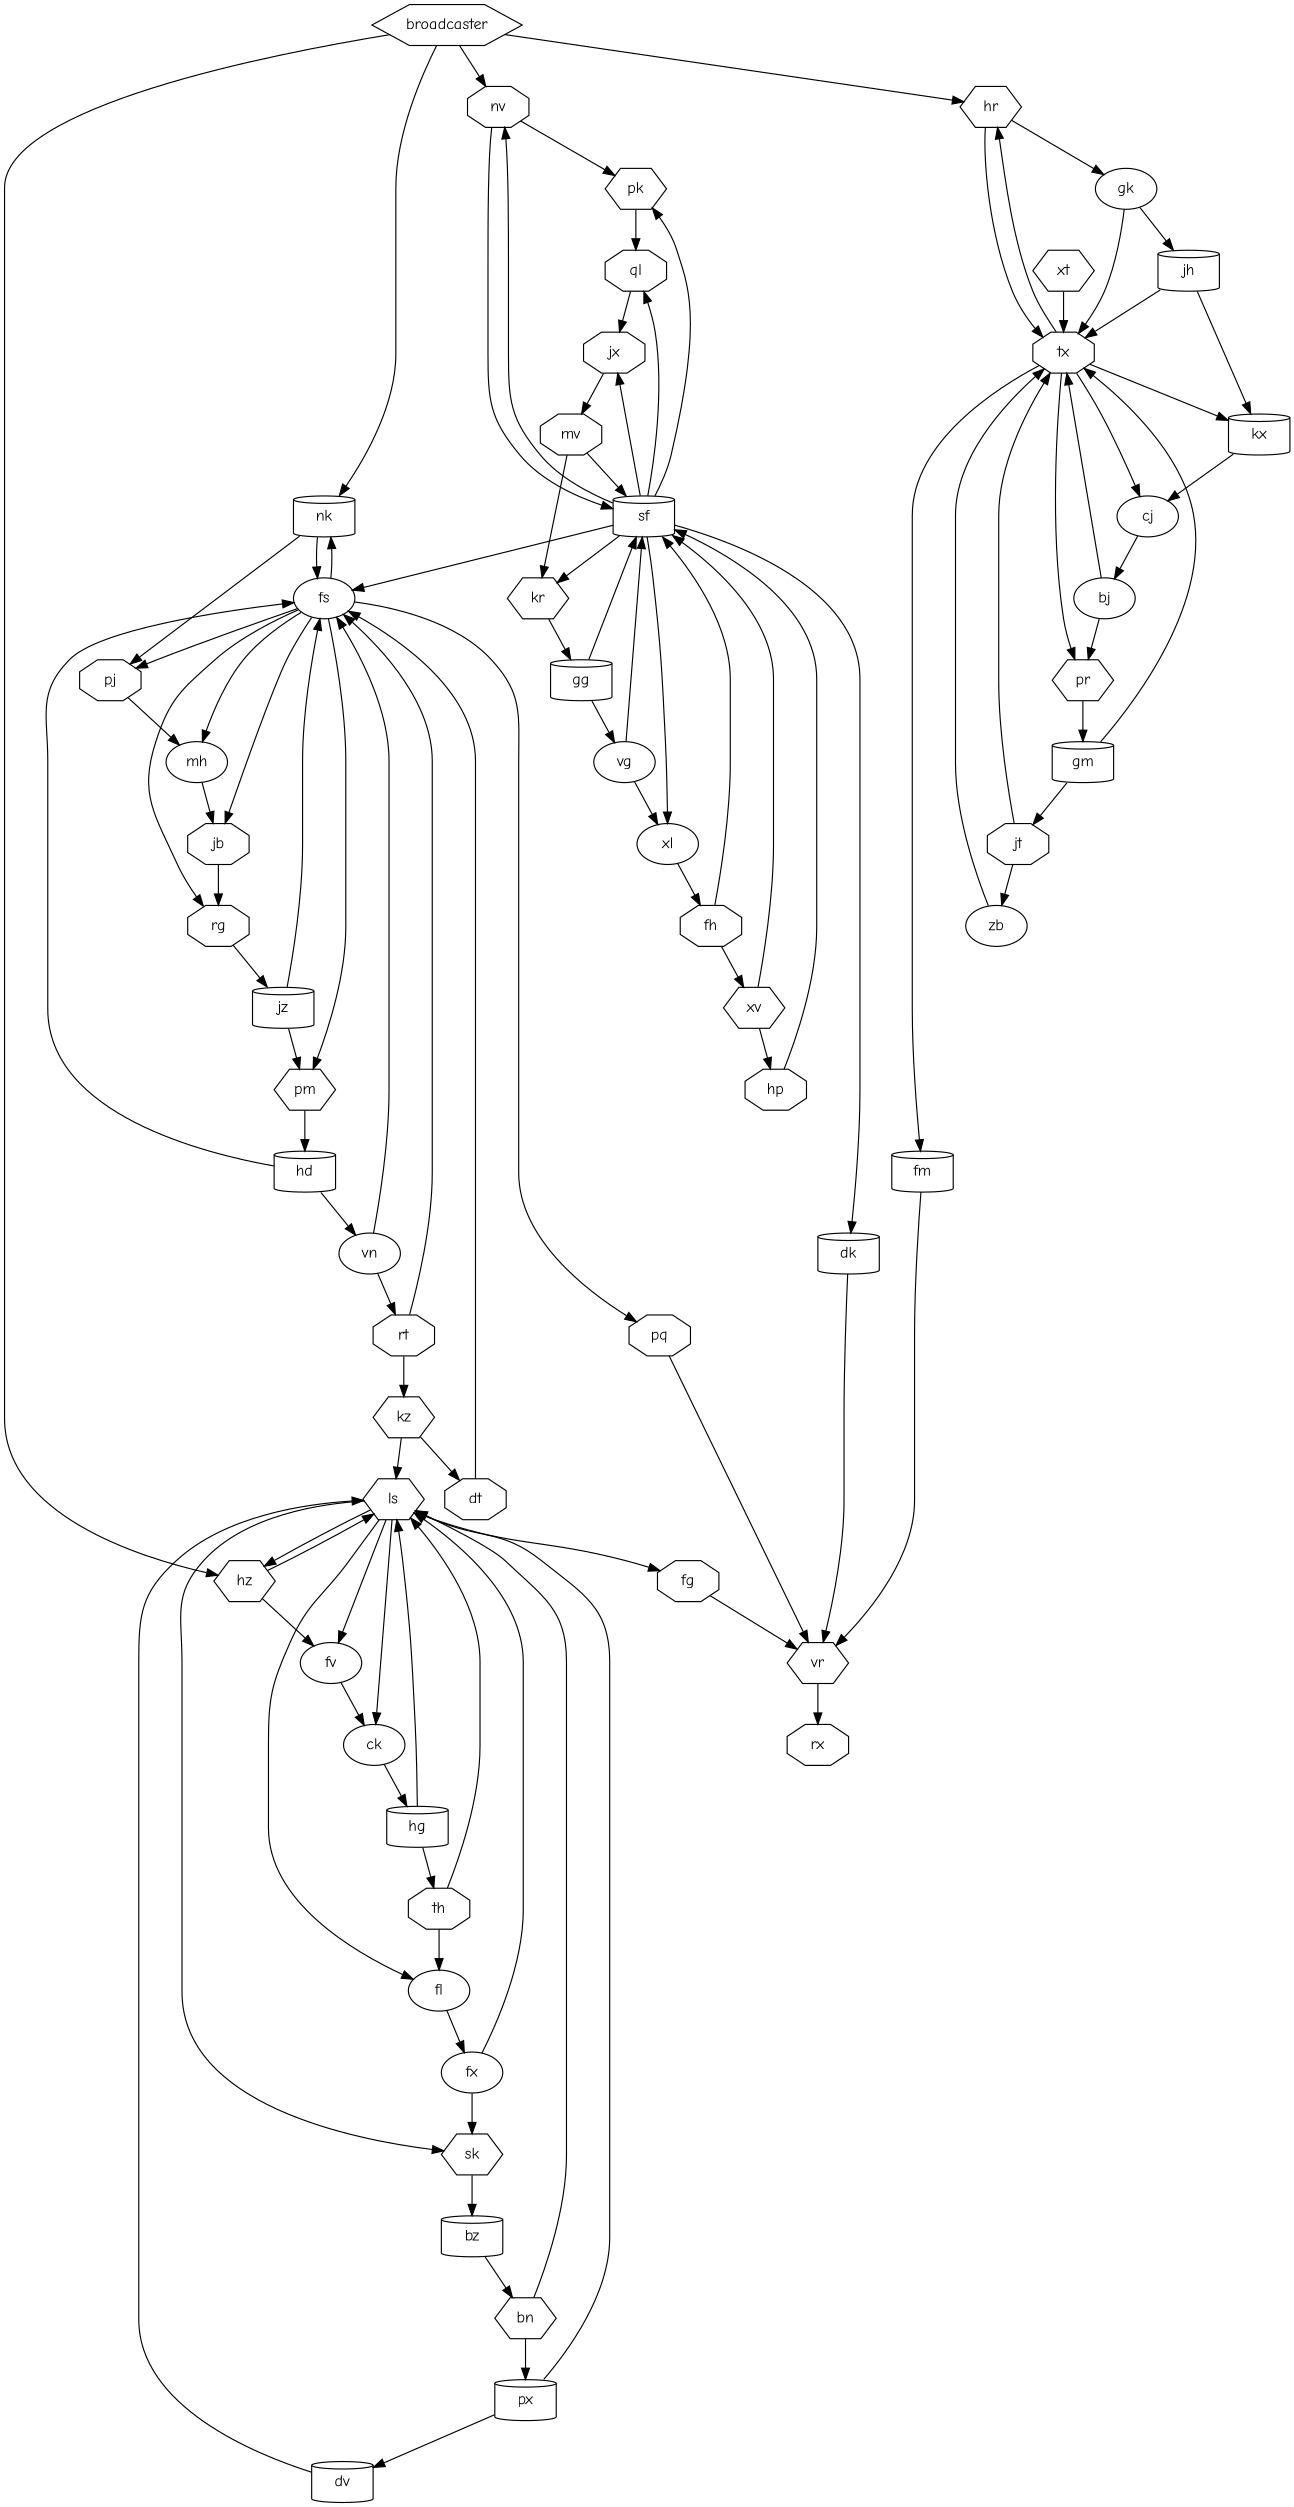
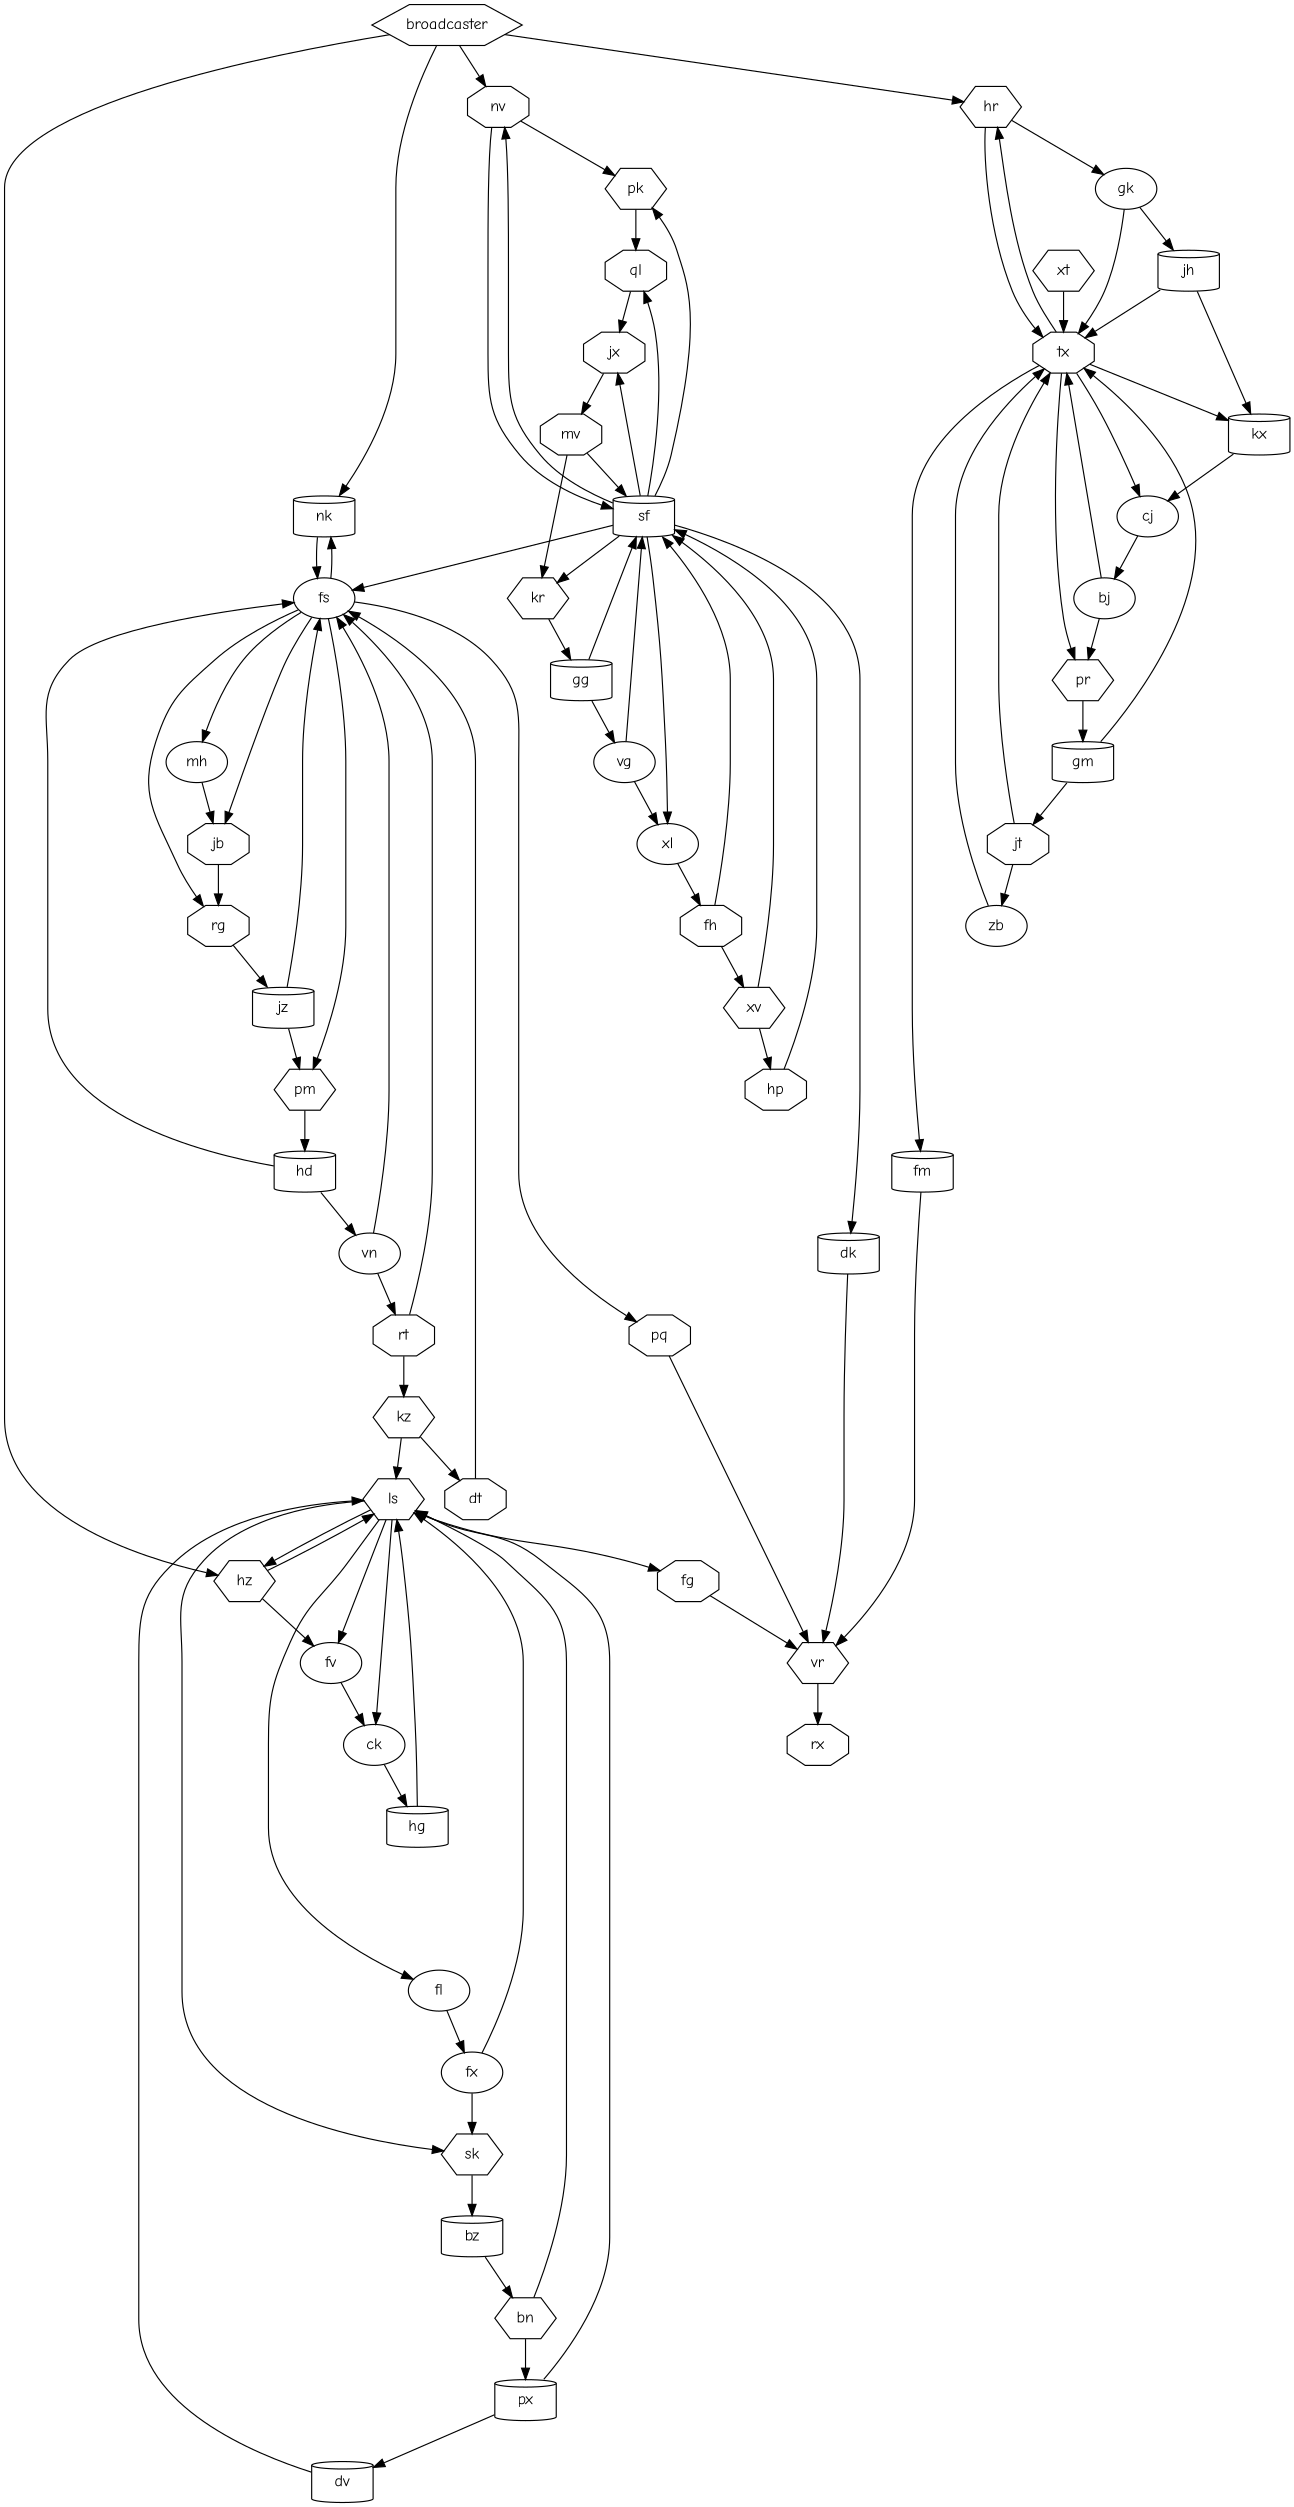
  digraph {
    fontname="Comic Neue"
    node [fontname="Comic Neue" shape=octagon]
    edge [fontname="Comic Neue"]
    ls [shape=hexagon]
    sk [shape=hexagon]
    fl [shape=ellipse]
    hz [shape=hexagon]
    ck [shape=ellipse]
    fg
    fv [shape=ellipse]
    bz [shape=cylinder]
    fx [shape=ellipse]
    hg [shape=cylinder]
    vr [shape=hexagon]
    px [shape=cylinder]
    dv [shape=cylinder]
    pr [shape=hexagon]
    tx
    cj [shape=ellipse]
    kx [shape=cylinder]
    hr [shape=hexagon]
    fm [shape=cylinder]
    xt [shape=hexagon]
    hd [shape=cylinder]
    fs [shape=ellipse]
    vn [shape=ellipse]
    mh [shape=ellipse]
    jb
    pm [shape=hexagon]
    pq
    rg
-   pj
    nk [shape=cylinder]
    rt
    pk [shape=hexagon]
    ql
    jx
    bj [shape=ellipse]
    gm [shape=cylinder]
    vg [shape=ellipse]
    xl [shape=ellipse]
    sf [shape=cylinder]
    fh
    kr [shape=hexagon]
    dk [shape=cylinder]
    nv
    bn [shape=hexagon]
-   th
    jt
    xv [shape=hexagon]
    hp
    jh [shape=cylinder]
    jz [shape=cylinder]
    gk [shape=ellipse]
    mv
    zb [shape=ellipse]
    dt
    gg [shape=cylinder]
    rx
    kz [shape=hexagon]
    broadcaster [shape=hexagon]
    ls -> sk
    ls -> fl
    ls -> hz
    ls -> ck
    ls -> fg
    ls -> fv
    sk -> bz
    fl -> fx
    hz -> ls
    hz -> fv
    ck -> hg
    fg -> vr
    fv -> ck
    bz -> bn
    fx -> ls
    fx -> sk
    hg -> ls
-   hg -> th
    vr -> rx
    px -> ls
    px -> dv
    dv -> ls
    pr -> gm
    tx -> pr
    tx -> cj
    tx -> kx
    tx -> hr
    tx -> fm
    cj -> bj
    kx -> cj
    hr -> tx
    hr -> gk
    fm -> vr
    xt -> tx
    hd -> fs
    hd -> vn
    fs -> mh
    fs -> jb
    fs -> pm
    fs -> pq
    fs -> rg
-   fs -> pj
    fs -> nk
    vn -> fs
    vn -> rt
    mh -> jb
    jb -> rg
    pm -> hd
    pq -> vr
    rg -> jz
-   pj -> mh
    nk -> fs
-   nk -> pj
    rt -> fs
    rt -> kz
    pk -> ql
    ql -> jx
    jx -> mv
    bj -> pr
    bj -> tx
    gm -> tx
    gm -> jt
    vg -> xl
    vg -> sf
    xl -> fh
    sf -> fs
    sf -> pk
    sf -> ql
    sf -> jx
    sf -> xl
    sf -> kr
    sf -> dk
    sf -> nv
    fh -> sf
    fh -> xv
    kr -> gg
    dk -> vr
    nv -> pk
    nv -> sf
    bn -> ls
    bn -> px
-   th -> ls
-   th -> fl
    jt -> tx
    jt -> zb
    xv -> sf
    xv -> hp
    hp -> sf
    jh -> tx
    jh -> kx
    jz -> fs
    jz -> pm
    gk -> tx
    gk -> jh
    mv -> sf
    mv -> kr
    zb -> tx
    dt -> fs
    gg -> vg
    gg -> sf
    kz -> ls
    kz -> dt
    broadcaster -> hz
    broadcaster -> hr
    broadcaster -> nk
    broadcaster -> nv
  }
